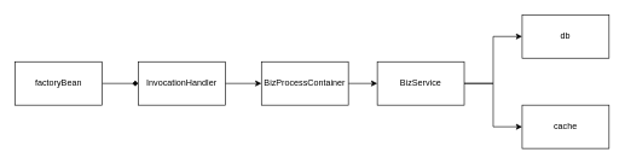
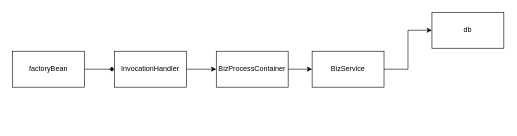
  <mxCell id="0" />
  <mxCell id="1" parent="0" />
  <mxCell id="2" style="edgeStyle=orthogonalEdgeStyle;rounded=0;orthogonalLoop=1;jettySize=auto;html=1;entryX=0;entryY=0.5;entryDx=0;entryDy=0;endArrow=diamond;" edge="1" parent="1" source="3" target="5"><mxGeometry relative="1" as="geometry" /></mxCell>
  <mxCell id="3" value="factoryBean" style="rounded=0;whiteSpace=wrap;html=1;" vertex="1" parent="1"><mxGeometry x="20" y="85" width="120" height="60" as="geometry" /></mxCell>
  <mxCell id="4" style="edgeStyle=orthogonalEdgeStyle;rounded=0;orthogonalLoop=1;jettySize=auto;html=1;" edge="1" parent="1" source="5" target="7"><mxGeometry relative="1" as="geometry" /></mxCell>
  <mxCell id="5" value="InvocationHandler" style="rounded=0;whiteSpace=wrap;html=1;" vertex="1" parent="1"><mxGeometry x="190" y="85" width="120" height="60" as="geometry" /></mxCell>
  <mxCell id="6" style="edgeStyle=orthogonalEdgeStyle;rounded=0;orthogonalLoop=1;jettySize=auto;html=1;" edge="1" parent="1" source="7" target="10"><mxGeometry relative="1" as="geometry" /></mxCell>
  <mxCell id="7" value="BizProcessContainer" style="rounded=0;whiteSpace=wrap;html=1;" vertex="1" parent="1"><mxGeometry x="360" y="85" width="120" height="60" as="geometry" /></mxCell>
  <mxCell id="8" style="edgeStyle=orthogonalEdgeStyle;rounded=0;orthogonalLoop=1;jettySize=auto;html=1;entryX=0;entryY=0.5;entryDx=0;entryDy=0;" edge="1" parent="1" source="10" target="11"><mxGeometry relative="1" as="geometry" /></mxCell>
- <mxCell id="9" style="edgeStyle=orthogonalEdgeStyle;rounded=0;orthogonalLoop=1;jettySize=auto;html=1;" edge="1" parent="1" source="10" target="12"><mxGeometry relative="1" as="geometry" /></mxCell>
  <mxCell id="10" value="BizService" style="rounded=0;whiteSpace=wrap;html=1;" vertex="1" parent="1"><mxGeometry x="520" y="85" width="120" height="60" as="geometry" /></mxCell>
  <mxCell id="11" value="db" style="rounded=0;whiteSpace=wrap;html=1;" vertex="1" parent="1"><mxGeometry x="720" y="20" width="120" height="60" as="geometry" /></mxCell>
- <mxCell id="12" value="cache" style="rounded=0;whiteSpace=wrap;html=1;" vertex="1" parent="1"><mxGeometry x="720" y="145" width="120" height="60" as="geometry" /></mxCell>
